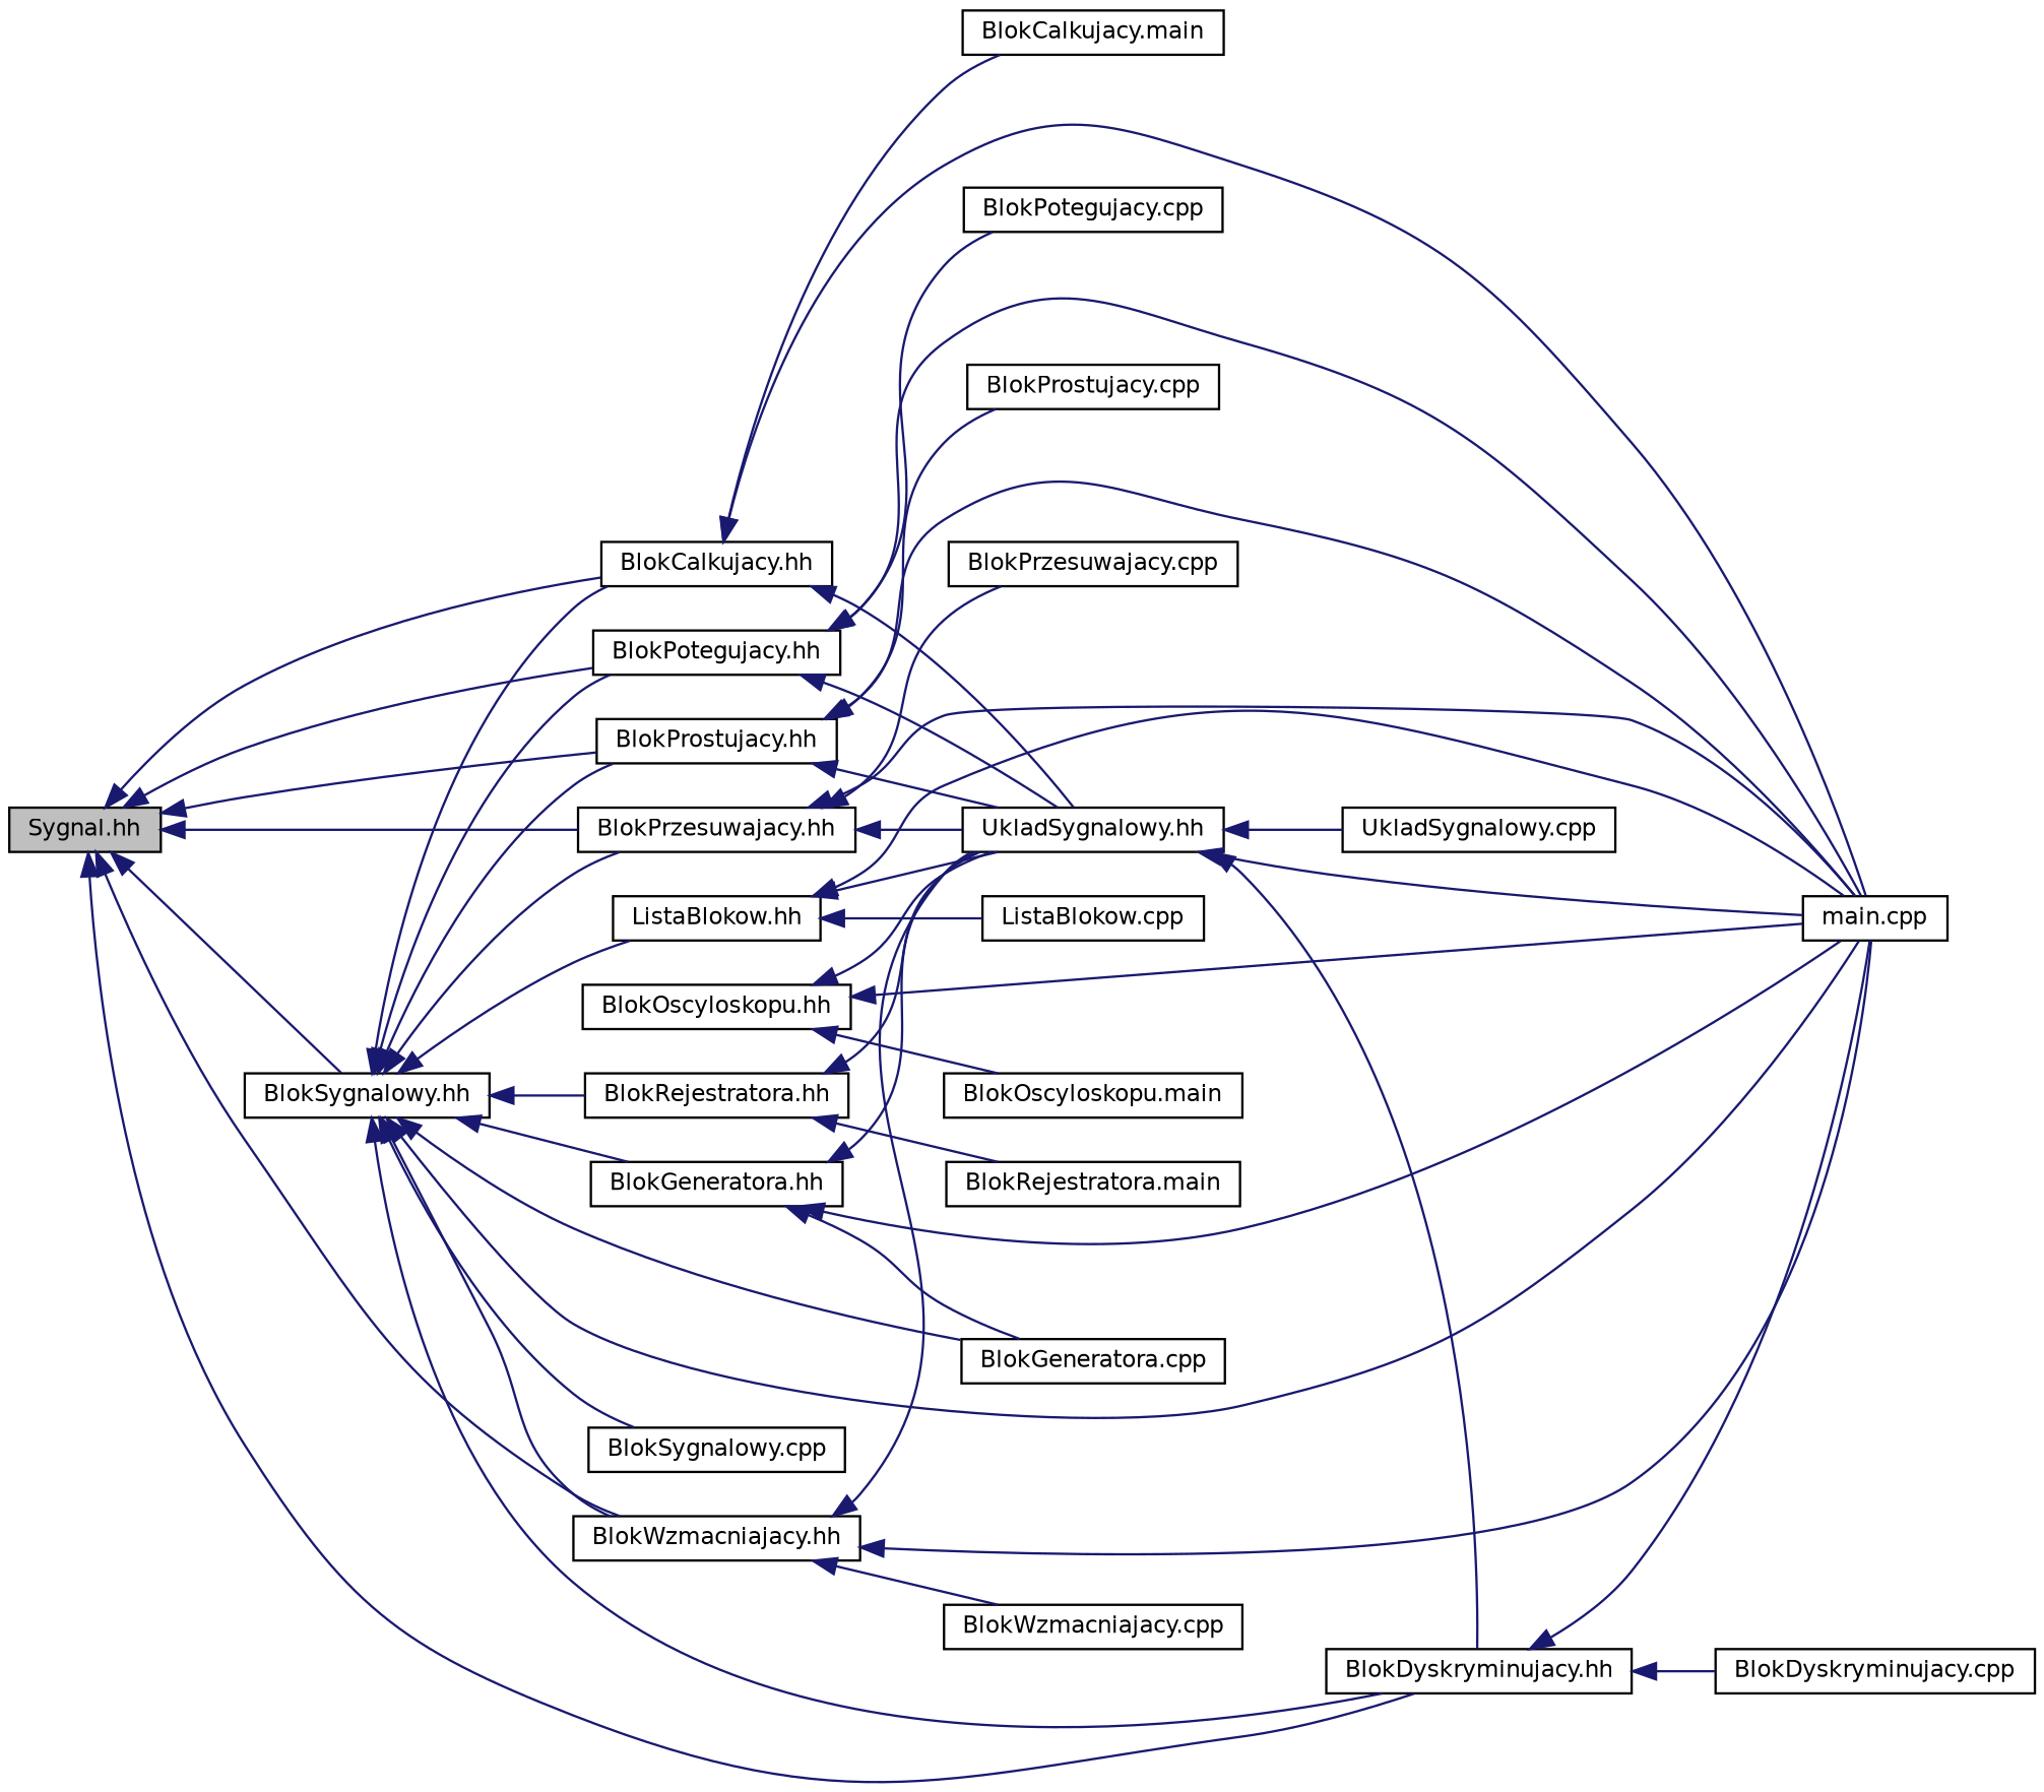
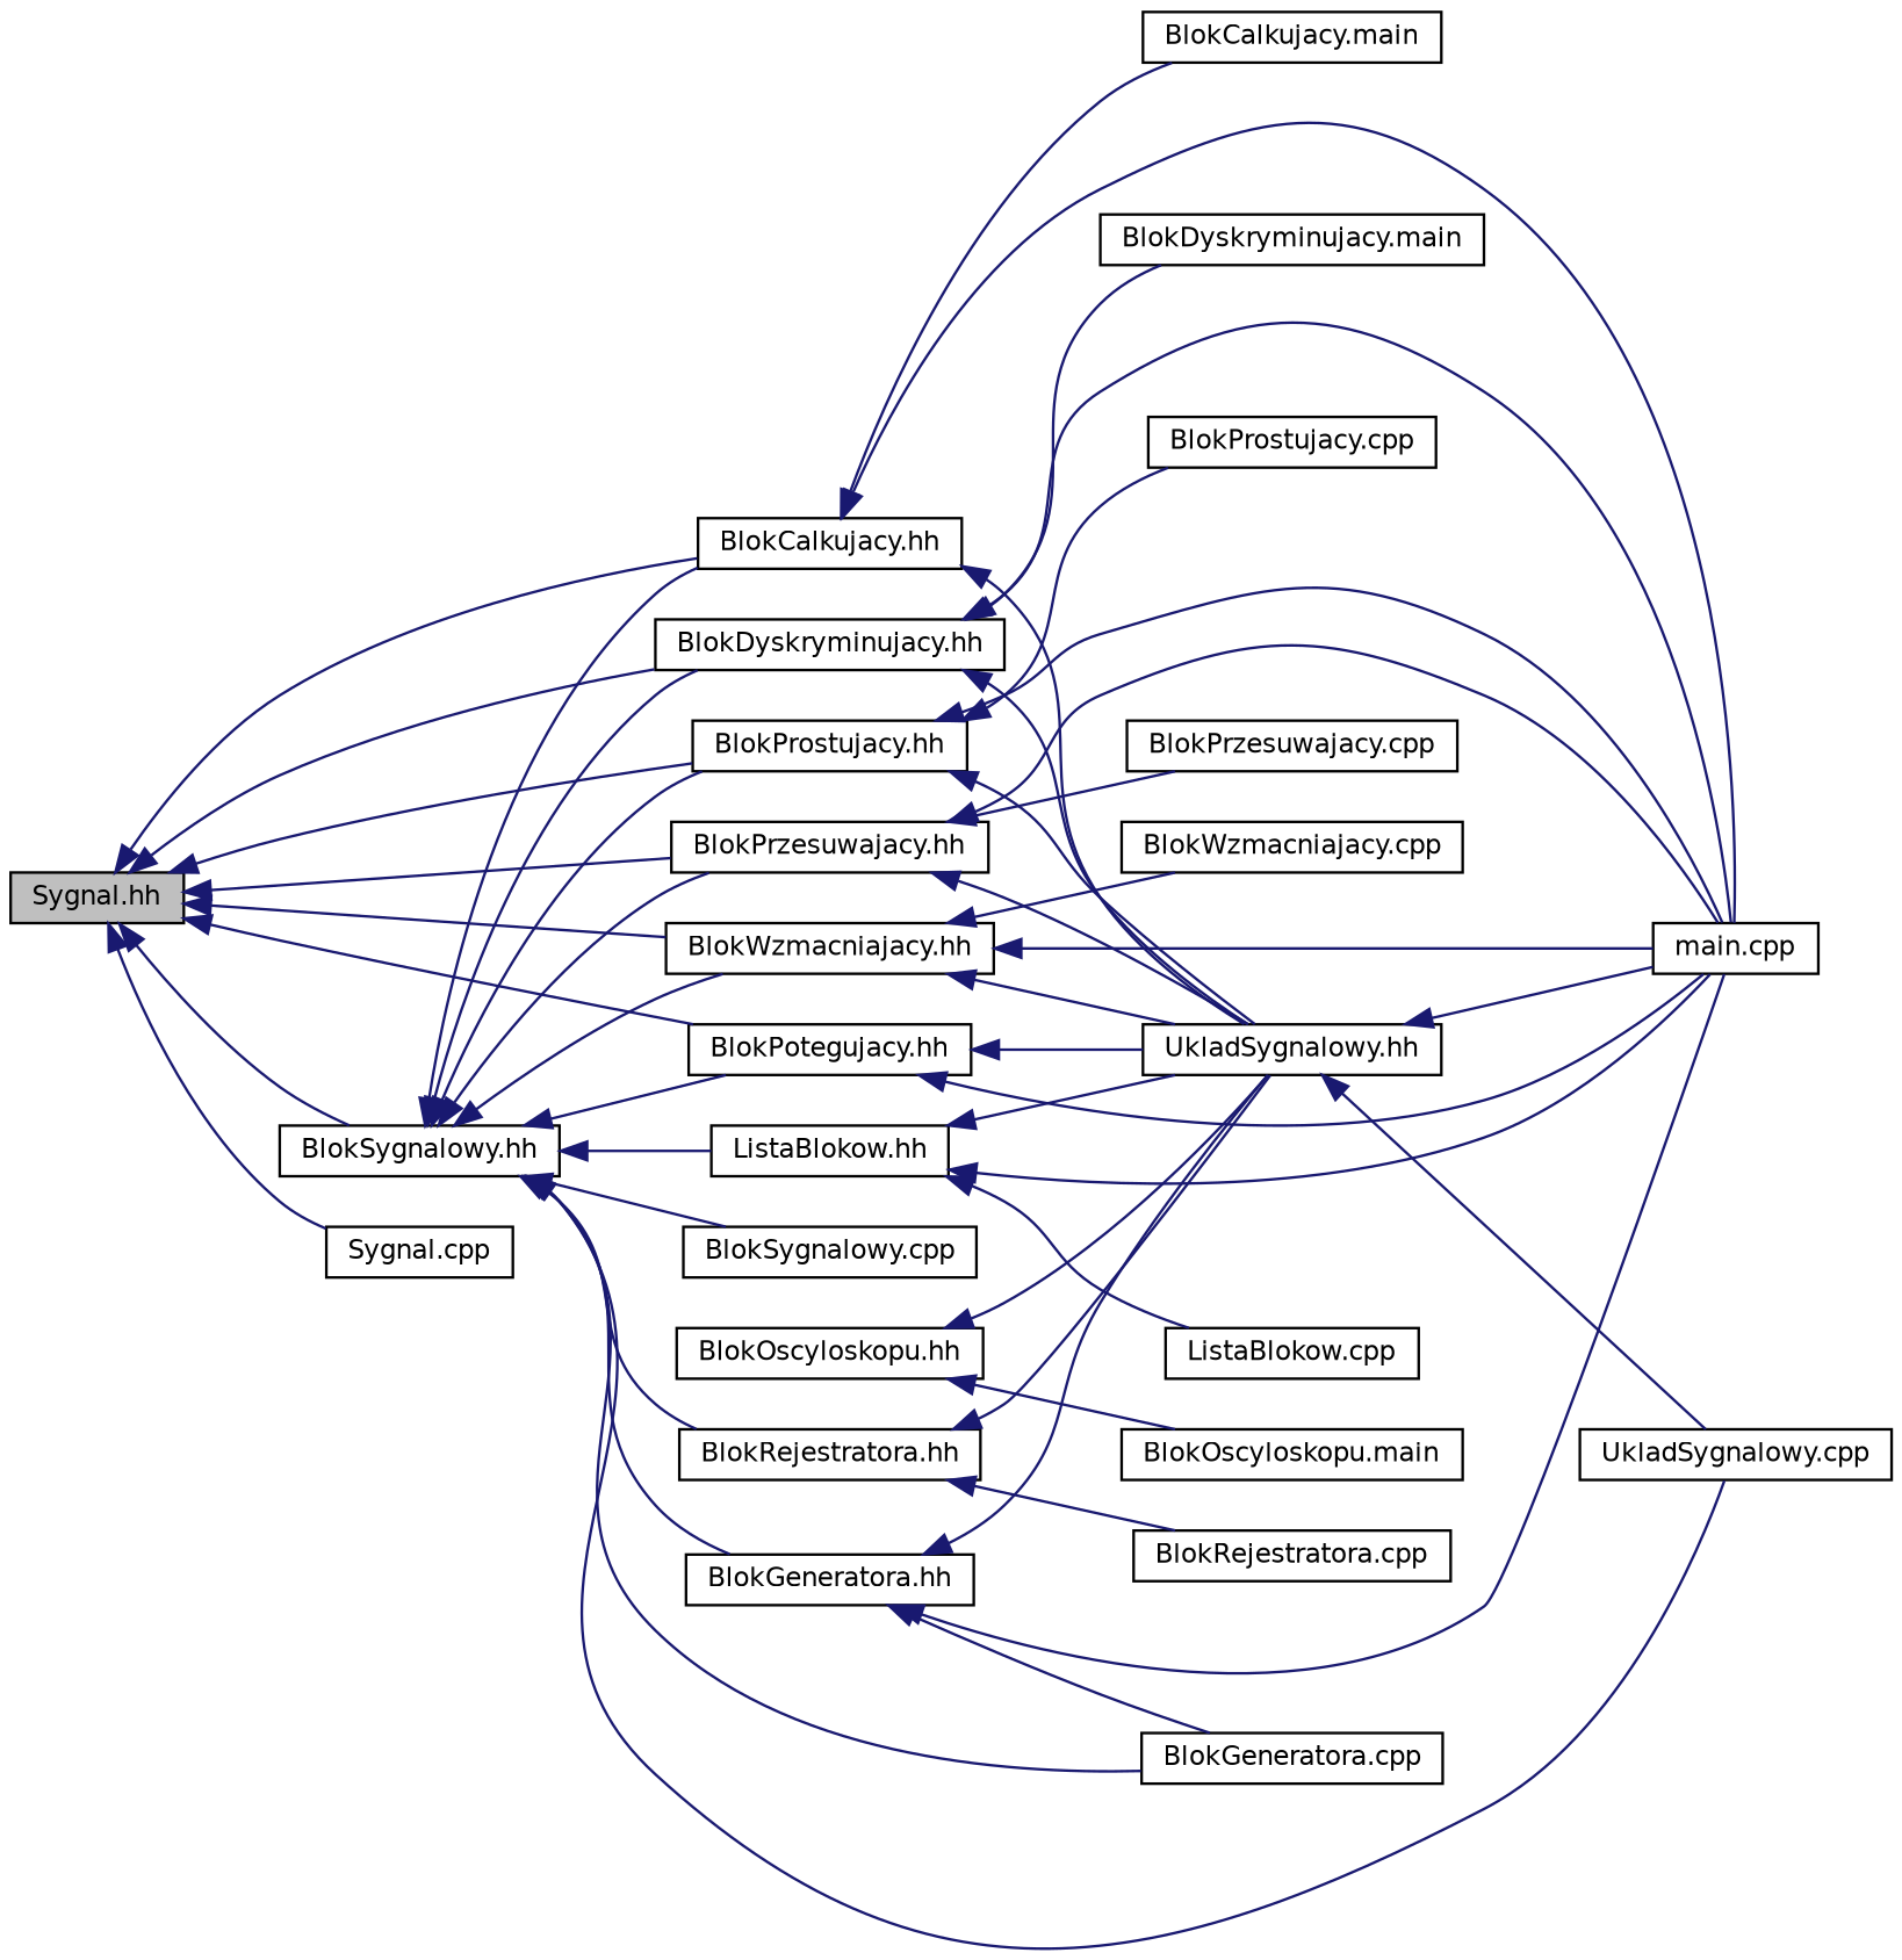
  digraph {
    rankdir=LR
    node [color=black fillcolor=white fontname=Helvetica fontsize=10 shape=record style=filled]
    edge [color=midnightblue dir=back fontname=Helvetica fontsize=10 labelfontname=Helvetica labelfontsize=10 style=solid]
    n1 [fillcolor=grey75 fontcolor=black height=0.2 label="Sygnal.hh" width=0.4]
    n2 [height=0.2 label="BlokSygnalowy.hh" width=0.4]
    n3 [height=0.2 label="BlokCalkujacy.hh" width=0.4]
    n4 [height=0.2 label="BlokDyskryminujacy.hh" width=0.4]
    n5 [height=0.2 label="BlokPotegujacy.hh" width=0.4]
    n6 [height=0.2 label="BlokProstujacy.hh" width=0.4]
    n7 [height=0.2 label="BlokPrzesuwajacy.hh" width=0.4]
    n8 [height=0.2 label="BlokWzmacniajacy.hh" width=0.4]
+   n9 [height=0.2 label="Sygnal.cpp" width=0.4]
    n10 [height=0.2 label="main.cpp" width=0.4]
    n11 [height=0.2 label="BlokGeneratora.hh" width=0.4]
    n12 [height=0.2 label="BlokRejestratora.hh" width=0.4]
    n13 [height=0.2 label="ListaBlokow.hh" width=0.4]
    n14 [height=0.2 label="BlokSygnalowy.cpp" width=0.4]
    n15 [height=0.2 label="BlokGeneratora.cpp" width=0.4]
    n16 [height=0.2 label="UkladSygnalowy.hh" width=0.4]
    n17 [height=0.2 label="BlokCalkujacy.main" width=0.4]
-   n18 [height=0.2 label="BlokDyskryminujacy.cpp" width=0.4]
-   n19 [height=0.2 label="BlokPotegujacy.cpp" width=0.4]
+   n18 [height=0.2 label="BlokDyskryminujacy.main" width=0.4]
    n20 [height=0.2 label="BlokProstujacy.cpp" width=0.4]
    n21 [height=0.2 label="BlokPrzesuwajacy.cpp" width=0.4]
    n22 [height=0.2 label="BlokWzmacniajacy.cpp" width=0.4]
    n23 [height=0.2 label="BlokOscyloskopu.hh" width=0.4]
    n24 [height=0.2 label="BlokOscyloskopu.main" width=0.4]
-   n25 [height=0.2 label="BlokRejestratora.main" width=0.4]
+   n25 [height=0.2 label="BlokRejestratora.cpp" width=0.4]
    n26 [height=0.2 label="ListaBlokow.cpp" width=0.4]
    n27 [height=0.2 label="UkladSygnalowy.cpp" width=0.4]
    n1 -> n2
    n1 -> n3
    n1 -> n4
    n1 -> n5
    n1 -> n6
    n1 -> n7
    n1 -> n8
+   n1 -> n9
    n2 -> n3
    n2 -> n4
    n2 -> n5
    n2 -> n6
    n2 -> n7
    n2 -> n8
-   n2 -> n10
+   n2 -> n27
    n2 -> n11
    n2 -> n12
    n2 -> n13
    n2 -> n14
    n2 -> n15
    n3 -> n10
    n3 -> n16
    n3 -> n17
    n4 -> n10
-   n16 -> n4
+   n4 -> n16
    n4 -> n18
    n5 -> n10
    n5 -> n16
-   n5 -> n19
    n6 -> n10
    n6 -> n16
    n6 -> n20
    n7 -> n10
    n7 -> n16
    n7 -> n21
    n8 -> n10
    n8 -> n16
    n8 -> n22
    n11 -> n10
    n11 -> n15
    n11 -> n16
    n12 -> n16
    n12 -> n25
    n13 -> n10
    n13 -> n16
    n13 -> n26
    n16 -> n10
    n16 -> n27
-   n23 -> n10
    n23 -> n16
    n23 -> n24
  }
